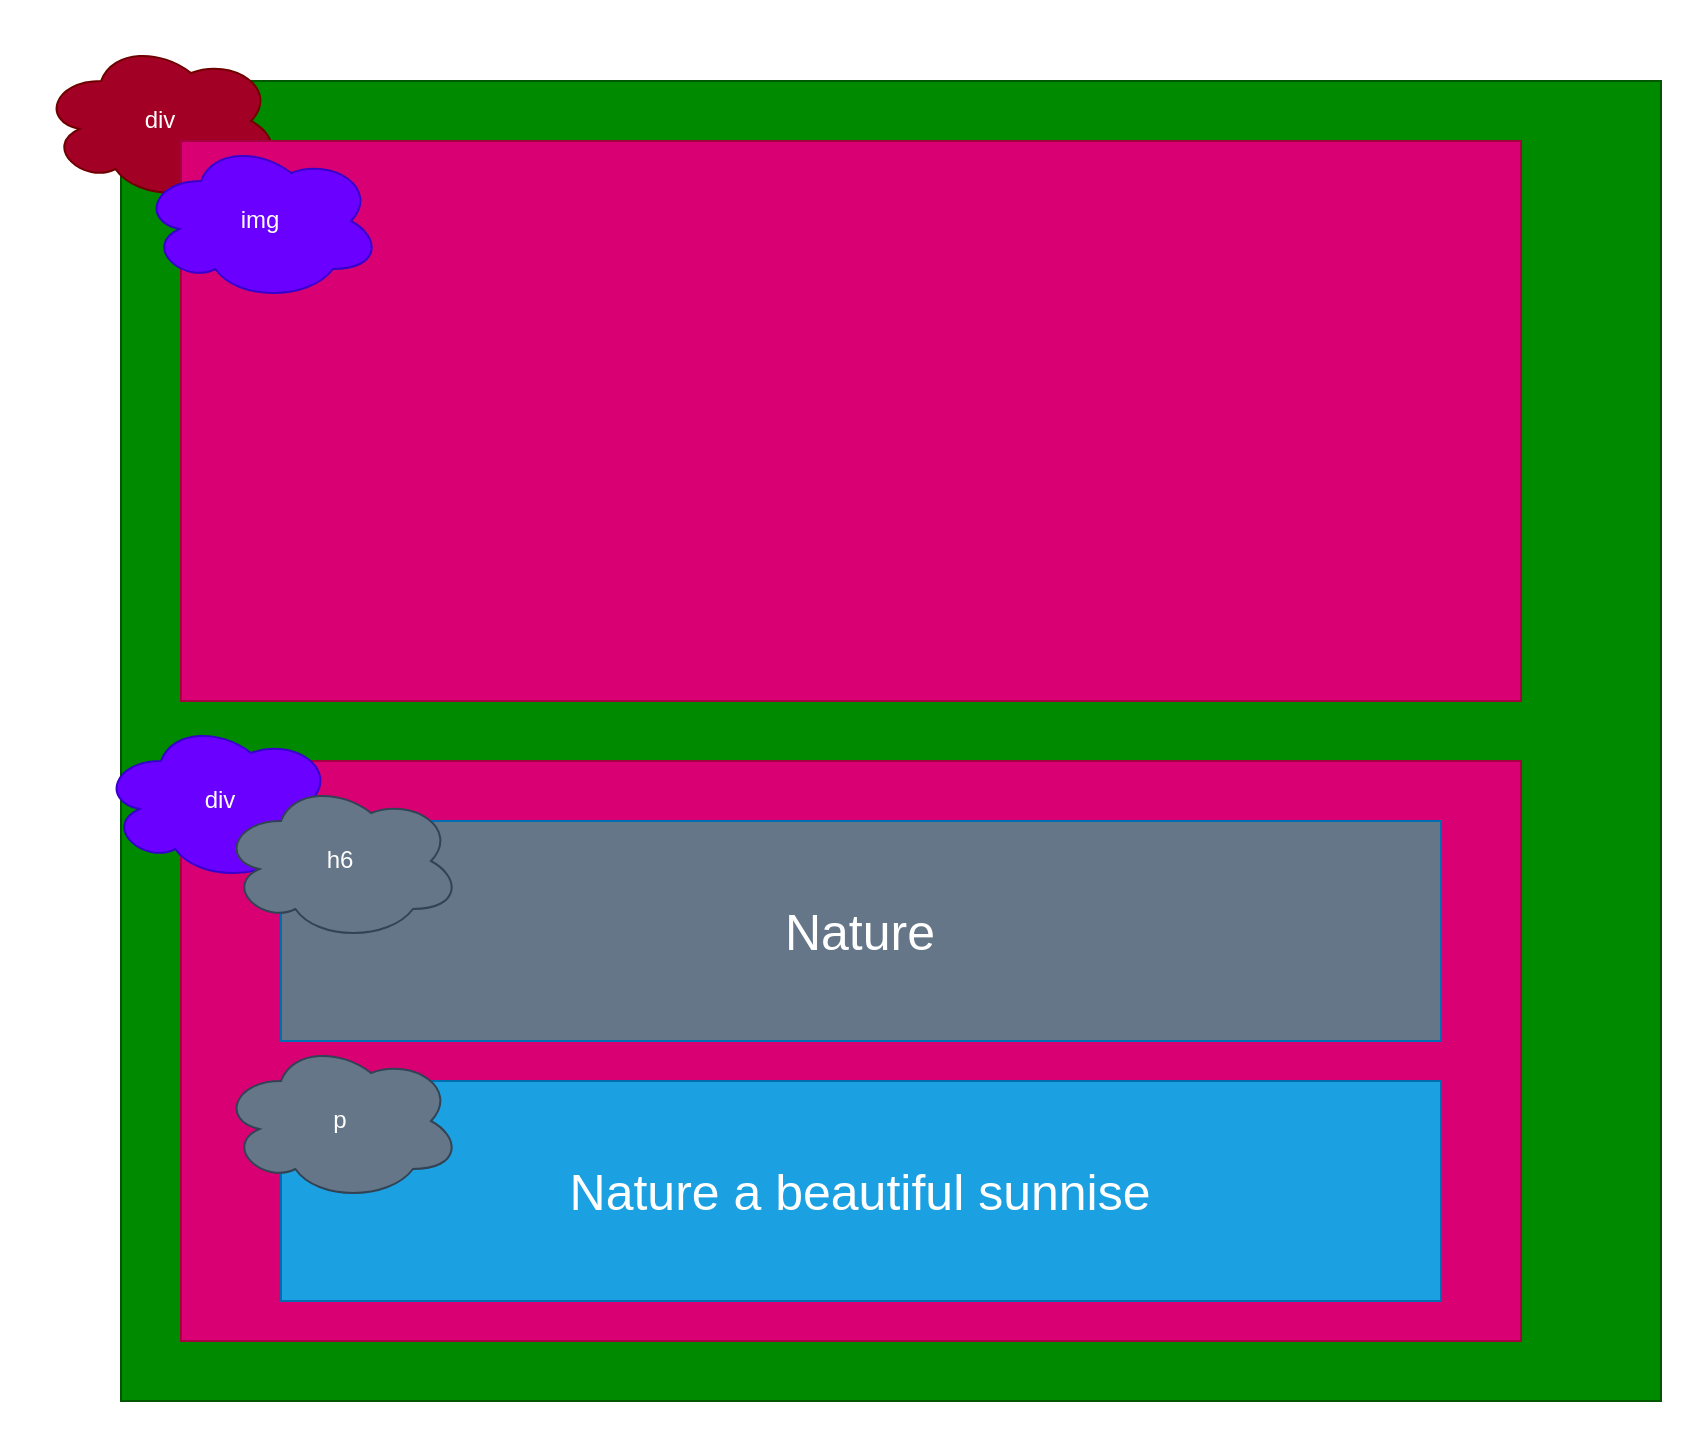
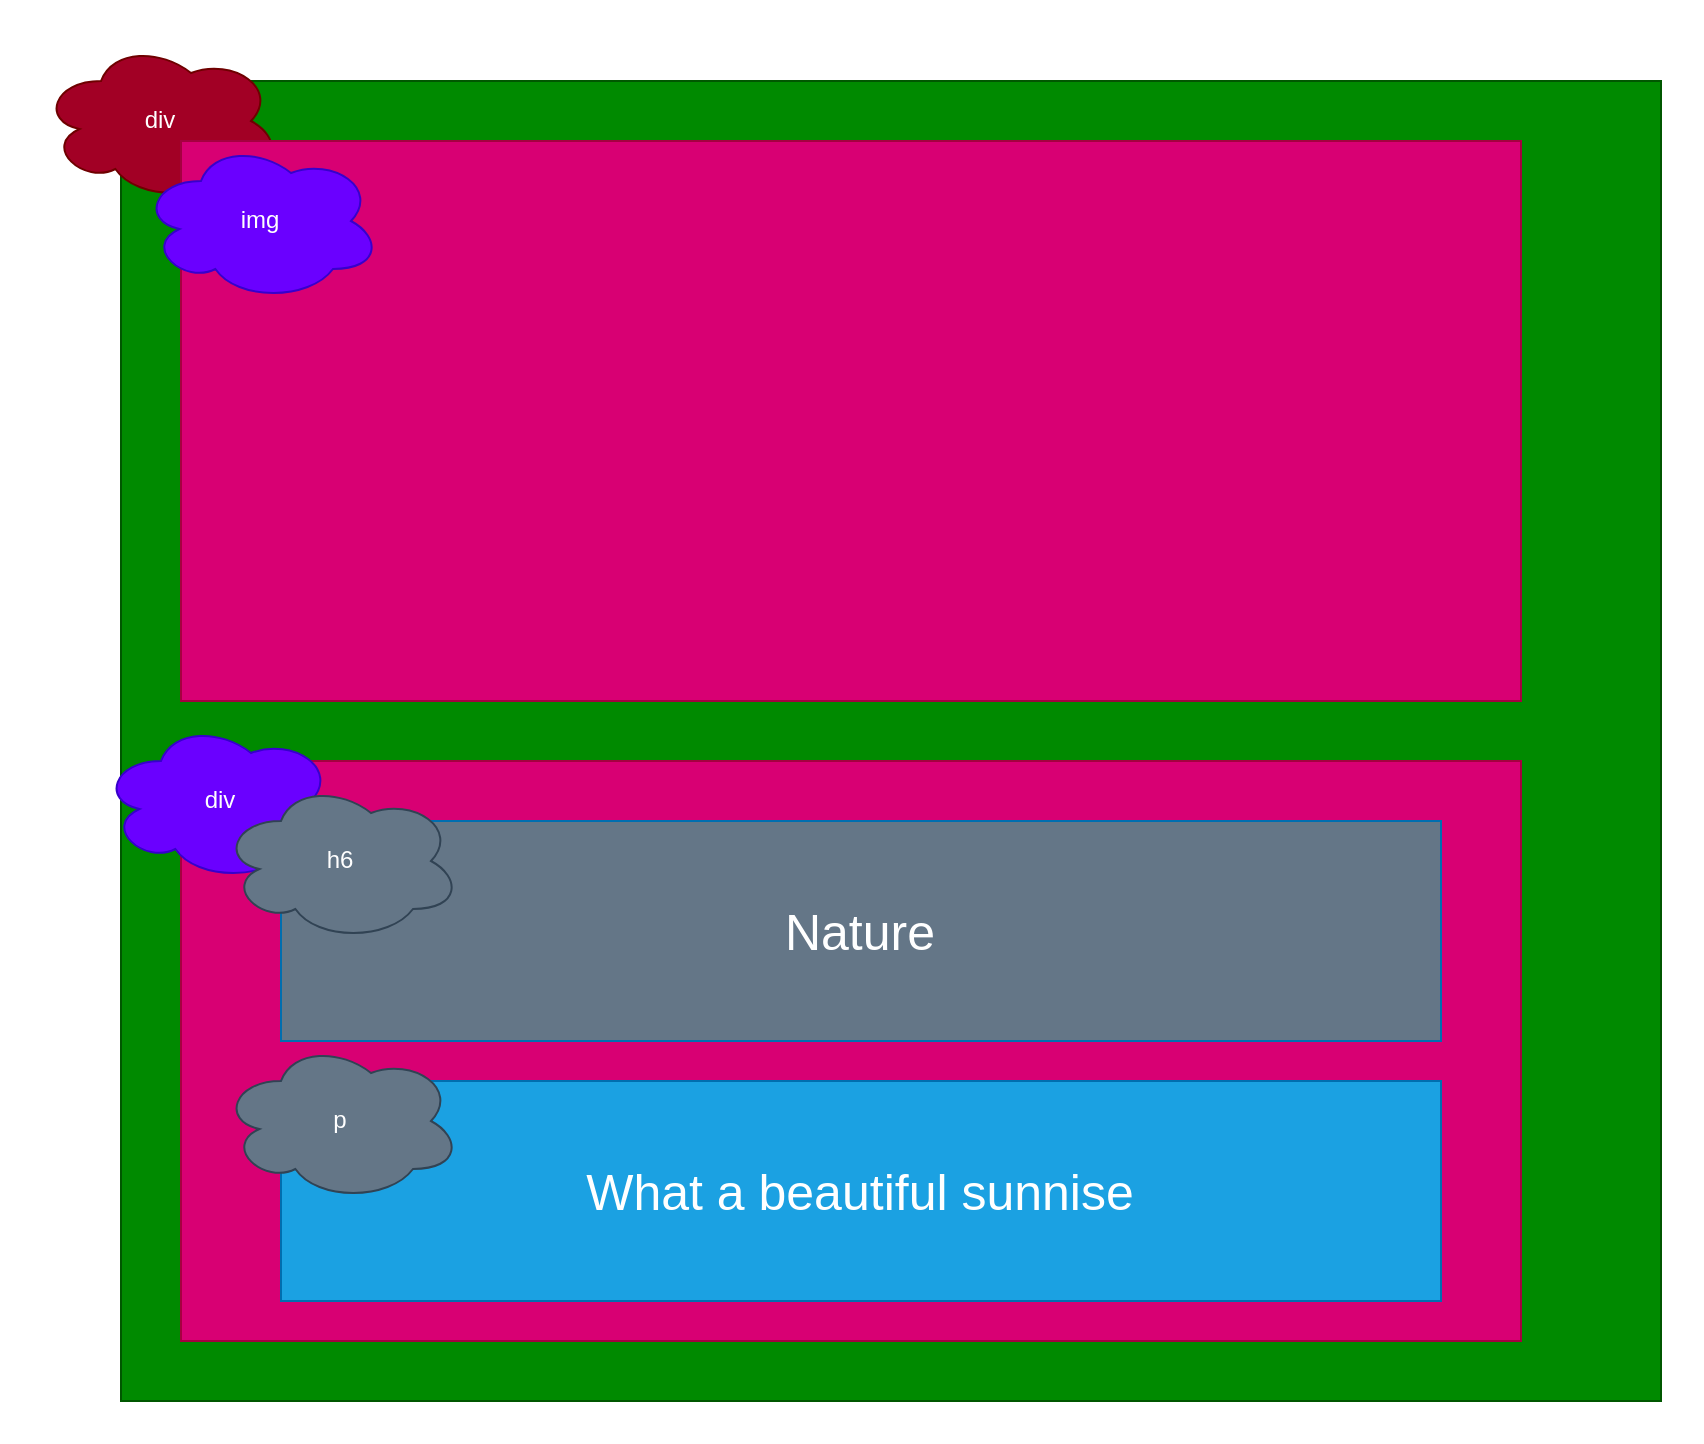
  <mxCell id="0" />
  <mxCell id="1" parent="0" />
  <mxCell id="2" value="" style="rounded=0;whiteSpace=wrap;html=1;fillColor=#008a00;fontColor=#ffffff;strokeColor=#005700;" vertex="1" parent="1"><mxGeometry x="60" y="40" width="770" height="660" as="geometry" /></mxCell>
  <mxCell id="3" value="div" style="ellipse;shape=cloud;whiteSpace=wrap;html=1;fillColor=#a20025;fontColor=#ffffff;strokeColor=#6F0000;" vertex="1" parent="1"><mxGeometry y="20" width="120" height="80" as="geometry" x="20" /></mxCell>
  <mxCell id="4" value="" style="rounded=0;whiteSpace=wrap;html=1;fillColor=#d80073;fontColor=#ffffff;strokeColor=#A50040;" vertex="1" parent="1"><mxGeometry x="90" y="70" width="670" height="280" as="geometry" /></mxCell>
  <mxCell id="5" value="img" style="ellipse;shape=cloud;whiteSpace=wrap;html=1;fillColor=#6a00ff;fontColor=#ffffff;strokeColor=#3700CC;" vertex="1" parent="1"><mxGeometry x="70" y="70" width="120" height="80" as="geometry" /></mxCell>
  <mxCell id="6" value="" style="rounded=0;whiteSpace=wrap;html=1;fillColor=#d80073;fontColor=#ffffff;strokeColor=#A50040;" vertex="1" parent="1"><mxGeometry x="90" y="380" width="670" height="290" as="geometry" /></mxCell>
  <mxCell id="7" value="div" style="ellipse;shape=cloud;whiteSpace=wrap;html=1;fillColor=#6a00ff;fontColor=#ffffff;strokeColor=#3700CC;" vertex="1" parent="1"><mxGeometry x="50" y="360" width="120" height="80" as="geometry" /></mxCell>
  <mxCell id="8" value="&lt;font style=&quot;font-size: 25px;&quot;&gt;Nature&lt;/font&gt;" style="rounded=0;whiteSpace=wrap;html=1;fillColor=#647687;fontColor=#ffffff;strokeColor=#006EAF;" vertex="1" parent="1"><mxGeometry x="140" y="410" width="580" height="110" as="geometry" /></mxCell>
  <mxCell id="9" value="h6" style="ellipse;shape=cloud;whiteSpace=wrap;html=1;fillColor=#647687;fontColor=#ffffff;strokeColor=#314354;" vertex="1" parent="1"><mxGeometry x="110" y="390" width="120" height="80" as="geometry" /></mxCell>
- <mxCell id="10" value="&lt;font style=&quot;font-size: 25px;&quot;&gt;Nature a beautiful sunnise&lt;/font&gt;" style="rounded=0;whiteSpace=wrap;html=1;fillColor=#1ba1e2;fontColor=#ffffff;strokeColor=#006EAF;" vertex="1" parent="1"><mxGeometry x="140" y="540" width="580" height="110" as="geometry" /></mxCell>
+ <mxCell id="10" value="&lt;font style=&quot;font-size: 25px;&quot;&gt;What a beautiful sunnise&lt;/font&gt;" style="rounded=0;whiteSpace=wrap;html=1;fillColor=#1ba1e2;fontColor=#ffffff;strokeColor=#006EAF;" vertex="1" parent="1"><mxGeometry x="140" y="540" width="580" height="110" as="geometry" /></mxCell>
  <mxCell id="11" value="p" style="ellipse;shape=cloud;whiteSpace=wrap;html=1;fillColor=#647687;fontColor=#ffffff;strokeColor=#314354;" vertex="1" parent="1"><mxGeometry x="110" y="520" width="120" height="80" as="geometry" /></mxCell>
